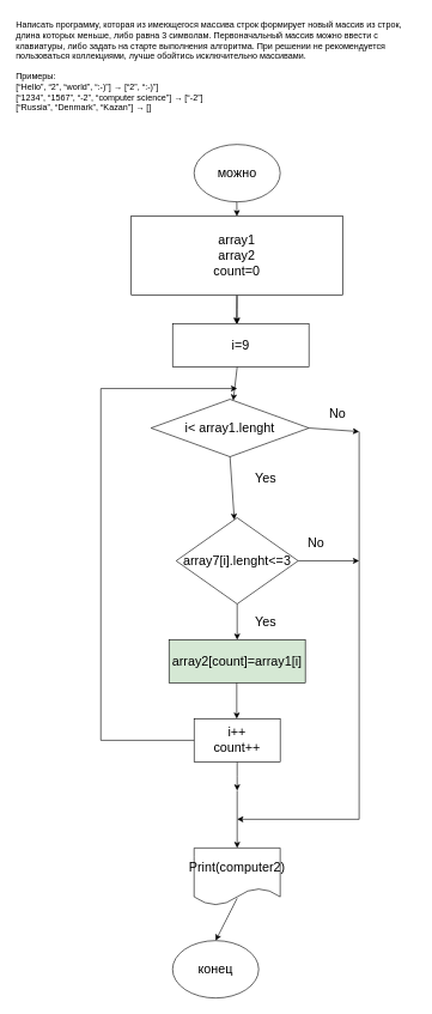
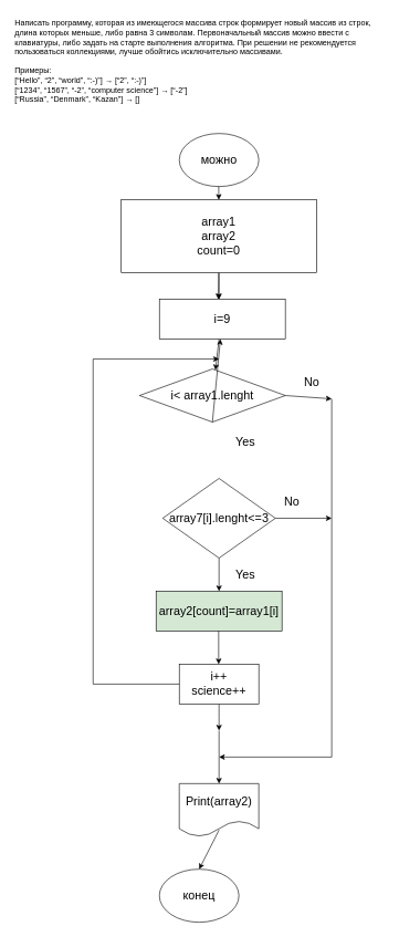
  <mxCell id="0" />
  <mxCell id="1" parent="0" />
  <mxCell id="2" value="&lt;font style=&quot;vertical-align: inherit;&quot;&gt;&lt;font style=&quot;vertical-align: inherit;&quot;&gt;можно&lt;/font&gt;&lt;/font&gt;" style="ellipse;whiteSpace=wrap;html=1;fontSize=18;" parent="1" vertex="1"><mxGeometry x="270" y="200" width="120" height="80" as="geometry" /></mxCell>
  <mxCell id="3" value="" style="endArrow=classic;html=1;rounded=0;fontSize=18;" parent="1" target="5" edge="1"><mxGeometry width="50" height="50" relative="1" as="geometry"><mxPoint x="329.5" y="280" as="sourcePoint" /><mxPoint x="329.5" y="330" as="targetPoint" /></mxGeometry></mxCell>
  <mxCell id="4" value="" style="edgeStyle=orthogonalEdgeStyle;rounded=0;orthogonalLoop=1;jettySize=auto;html=1;fontSize=18;" parent="1" source="5" edge="1"><mxGeometry relative="1" as="geometry"><mxPoint x="330" y="450" as="targetPoint" /></mxGeometry></mxCell>
  <mxCell id="5" value="&lt;div style=&quot;&quot;&gt;array1&lt;/div&gt;&lt;div style=&quot;&quot;&gt;array2&lt;/div&gt;&lt;div style=&quot;&quot;&gt;count=0&lt;/div&gt;" style="rounded=0;whiteSpace=wrap;html=1;fontSize=18;align=center;" parent="1" vertex="1"><mxGeometry x="182.44" y="300" width="295.12" height="110" as="geometry" /></mxCell>
  <mxCell id="6" value="" style="endArrow=classic;html=1;rounded=0;fontSize=18;" parent="1" edge="1"><mxGeometry width="50" height="50" relative="1" as="geometry"><mxPoint x="329.41" y="410" as="sourcePoint" /><mxPoint x="329" y="450" as="targetPoint" /></mxGeometry></mxCell>
  <mxCell id="7" value="array7[i].lenght&amp;lt;=3" style="rhombus;whiteSpace=wrap;html=1;fontSize=18;" parent="1" vertex="1"><mxGeometry x="245" y="720" width="170" height="120" as="geometry" /></mxCell>
  <mxCell id="8" value="" style="endArrow=classic;html=1;rounded=0;fontSize=18;" parent="1" edge="1"><mxGeometry width="50" height="50" relative="1" as="geometry"><mxPoint x="330" y="840" as="sourcePoint" /><mxPoint x="330" y="890" as="targetPoint" /></mxGeometry></mxCell>
  <mxCell id="9" value="Yes" style="text;html=1;strokeColor=none;fillColor=none;align=center;verticalAlign=middle;whiteSpace=wrap;rounded=0;fontSize=18;" parent="1" vertex="1"><mxGeometry x="340" y="850" width="60" height="30" as="geometry" /></mxCell>
  <mxCell id="10" value="array2[count]=array1[i]" style="rounded=0;whiteSpace=wrap;html=1;fontSize=18;fillColor=#d5e8d4;" parent="1" vertex="1"><mxGeometry x="235" y="890" width="190" height="60" as="geometry" /></mxCell>
  <mxCell id="11" value="" style="endArrow=classic;html=1;rounded=0;fontSize=18;" parent="1" edge="1"><mxGeometry width="50" height="50" relative="1" as="geometry"><mxPoint x="329.41" y="950" as="sourcePoint" /><mxPoint x="329.41" y="1000" as="targetPoint" /></mxGeometry></mxCell>
  <mxCell id="12" style="edgeStyle=orthogonalEdgeStyle;rounded=0;orthogonalLoop=1;jettySize=auto;html=1;" parent="1" source="13" edge="1"><mxGeometry relative="1" as="geometry"><mxPoint x="330" y="1100" as="targetPoint" /></mxGeometry></mxCell>
- <mxCell id="13" value="i++&lt;br&gt;count++" style="rounded=0;whiteSpace=wrap;html=1;fontSize=18;" parent="1" vertex="1"><mxGeometry x="270" y="1000" width="120" height="60" as="geometry" /></mxCell>
+ <mxCell id="13" value="i++&lt;br&gt;science++" style="rounded=0;whiteSpace=wrap;html=1;fontSize=18;" parent="1" vertex="1"><mxGeometry x="270" y="1000" width="120" height="60" as="geometry" /></mxCell>
  <mxCell id="14" value="" style="endArrow=none;html=1;rounded=0;fontSize=18;" parent="1" edge="1"><mxGeometry width="50" height="50" relative="1" as="geometry"><mxPoint x="140" y="1030" as="sourcePoint" /><mxPoint x="270" y="1030" as="targetPoint" /></mxGeometry></mxCell>
  <mxCell id="15" value="" style="endArrow=none;html=1;rounded=0;fontSize=18;" parent="1" edge="1"><mxGeometry width="50" height="50" relative="1" as="geometry"><mxPoint x="140" y="1030" as="sourcePoint" /><mxPoint x="140" y="540" as="targetPoint" /></mxGeometry></mxCell>
  <mxCell id="16" value="No" style="text;html=1;strokeColor=none;fillColor=none;align=center;verticalAlign=middle;whiteSpace=wrap;rounded=0;fontSize=18;" parent="1" vertex="1"><mxGeometry x="410" y="740" width="60" height="30" as="geometry" /></mxCell>
  <mxCell id="17" value="" style="endArrow=none;html=1;rounded=0;fontSize=18;" parent="1" edge="1"><mxGeometry width="50" height="50" relative="1" as="geometry"><mxPoint x="500" y="1140" as="sourcePoint" /><mxPoint x="500" y="780" as="targetPoint" /></mxGeometry></mxCell>
- <mxCell id="18" value="Print(computer2)" style="shape=document;whiteSpace=wrap;html=1;boundedLbl=1;fontSize=18;" parent="1" vertex="1"><mxGeometry x="270" y="1180" width="120" height="80" as="geometry" /></mxCell>
+ <mxCell id="18" value="Print(array2)" style="shape=document;whiteSpace=wrap;html=1;boundedLbl=1;fontSize=18;" parent="1" vertex="1"><mxGeometry x="270" y="1180" width="120" height="80" as="geometry" /></mxCell>
  <mxCell id="19" value="" style="endArrow=classic;html=1;rounded=0;fontSize=18;" parent="1" edge="1"><mxGeometry width="50" height="50" relative="1" as="geometry"><mxPoint x="340" y="1140" as="sourcePoint" /><mxPoint x="340" y="1140" as="targetPoint" /></mxGeometry></mxCell>
  <mxCell id="20" value="конец" style="ellipse;whiteSpace=wrap;html=1;fontSize=18;" parent="1" vertex="1"><mxGeometry x="240" y="1309" width="120" height="80" as="geometry" /></mxCell>
  <mxCell id="21" value="" style="endArrow=classic;html=1;rounded=0;fontSize=18;entryX=0.5;entryY=0;entryDx=0;entryDy=0;" parent="1" target="20" edge="1"><mxGeometry width="50" height="50" relative="1" as="geometry"><mxPoint x="330" y="1250" as="sourcePoint" /><mxPoint x="320" y="1220" as="targetPoint" /></mxGeometry></mxCell>
  <mxCell id="22" value="Написать программу, которая из имеющегося массива строк формирует новый массив из строк, длина которых меньше, либо равна 3 символам. Первоначальный массив можно ввести с клавиатуры, либо задать на старте выполнения алгоритма. При решении не рекомендуется пользоваться коллекциями, лучше обойтись исключительно массивами.&#13;&#10;&#13;&#10;Примеры:&#13;&#10;[“Hello”, “2”, “world”, “:-)”] → [“2”, “:-)”]&#13;&#10;[“1234”, “1567”, “-2”, “computer science”] → [“-2”]&#13;&#10;[“Russia”, “Denmark”, “Kazan”] → []" style="text;whiteSpace=wrap;html=1;" parent="1" vertex="1"><mxGeometry x="20" y="20" width="560" height="150" as="geometry" /></mxCell>
  <mxCell id="23" value="" style="endArrow=classic;html=1;rounded=0;entryX=0.5;entryY=0;entryDx=0;entryDy=0;" parent="1" target="18" edge="1"><mxGeometry width="50" height="50" relative="1" as="geometry"><mxPoint x="330" y="1100" as="sourcePoint" /><mxPoint x="330" y="1160" as="targetPoint" /></mxGeometry></mxCell>
  <mxCell id="24" value="" style="endArrow=classic;html=1;rounded=0;" parent="1" edge="1"><mxGeometry width="50" height="50" relative="1" as="geometry"><mxPoint x="500" y="1140" as="sourcePoint" /><mxPoint x="330" y="1140" as="targetPoint" /></mxGeometry></mxCell>
  <mxCell id="25" value="i=9" style="rounded=0;whiteSpace=wrap;html=1;fontSize=18;" parent="1" vertex="1"><mxGeometry x="240" y="450" width="190" height="60" as="geometry" /></mxCell>
  <mxCell id="26" value="" style="endArrow=classic;html=1;rounded=0;" parent="1" target="27" edge="1"><mxGeometry width="50" height="50" relative="1" as="geometry"><mxPoint x="330" y="510" as="sourcePoint" /><mxPoint x="330" y="550" as="targetPoint" /></mxGeometry></mxCell>
  <mxCell id="27" value="&lt;font style=&quot;font-size: 18px;&quot;&gt;i&amp;lt; array1.lenght&lt;/font&gt;" style="rhombus;whiteSpace=wrap;html=1;" parent="1" vertex="1"><mxGeometry x="210" y="555" width="220" height="80" as="geometry" /></mxCell>
- <mxCell id="28" value="" style="endArrow=classic;html=1;rounded=0;fontSize=18;exitX=0.5;exitY=1;exitDx=0;exitDy=0;" parent="1" source="27" target="7" edge="1"><mxGeometry width="50" height="50" relative="1" as="geometry"><mxPoint x="330" y="650" as="sourcePoint" /><mxPoint x="380" y="600" as="targetPoint" /></mxGeometry></mxCell>
+ <mxCell id="28" value="" style="endArrow=classic;html=1;rounded=0;fontSize=18;exitX=0.5;exitY=1;exitDx=0;exitDy=0;" parent="1" source="27" target="25" edge="1"><mxGeometry width="50" height="50" relative="1" as="geometry"><mxPoint x="330" y="650" as="sourcePoint" /><mxPoint x="380" y="600" as="targetPoint" /></mxGeometry></mxCell>
  <mxCell id="29" value="" style="endArrow=classic;html=1;rounded=0;fontSize=18;" parent="1" edge="1"><mxGeometry width="50" height="50" relative="1" as="geometry"><mxPoint x="140" y="540" as="sourcePoint" /><mxPoint x="330" y="540" as="targetPoint" /></mxGeometry></mxCell>
  <mxCell id="30" value="Yes" style="text;html=1;strokeColor=none;fillColor=none;align=center;verticalAlign=middle;whiteSpace=wrap;rounded=0;fontSize=18;" parent="1" vertex="1"><mxGeometry x="340" y="650" width="60" height="30" as="geometry" /></mxCell>
  <mxCell id="31" value="" style="endArrow=none;html=1;rounded=0;fontSize=18;" parent="1" edge="1"><mxGeometry width="50" height="50" relative="1" as="geometry"><mxPoint x="500" y="780" as="sourcePoint" /><mxPoint x="500" y="600" as="targetPoint" /></mxGeometry></mxCell>
  <mxCell id="32" value="No" style="text;html=1;strokeColor=none;fillColor=none;align=center;verticalAlign=middle;whiteSpace=wrap;rounded=0;fontSize=18;" parent="1" vertex="1"><mxGeometry x="440" y="560" width="60" height="30" as="geometry" /></mxCell>
  <mxCell id="33" value="" style="endArrow=classic;html=1;rounded=0;fontSize=18;exitX=1;exitY=0.5;exitDx=0;exitDy=0;" parent="1" source="7" edge="1"><mxGeometry width="50" height="50" relative="1" as="geometry"><mxPoint x="330" y="940" as="sourcePoint" /><mxPoint x="500" y="780" as="targetPoint" /></mxGeometry></mxCell>
  <mxCell id="34" value="" style="endArrow=classic;html=1;rounded=0;fontSize=18;exitX=1;exitY=0.5;exitDx=0;exitDy=0;" parent="1" source="27" edge="1"><mxGeometry width="50" height="50" relative="1" as="geometry"><mxPoint x="330" y="940" as="sourcePoint" /><mxPoint x="500" y="600" as="targetPoint" /></mxGeometry></mxCell>
